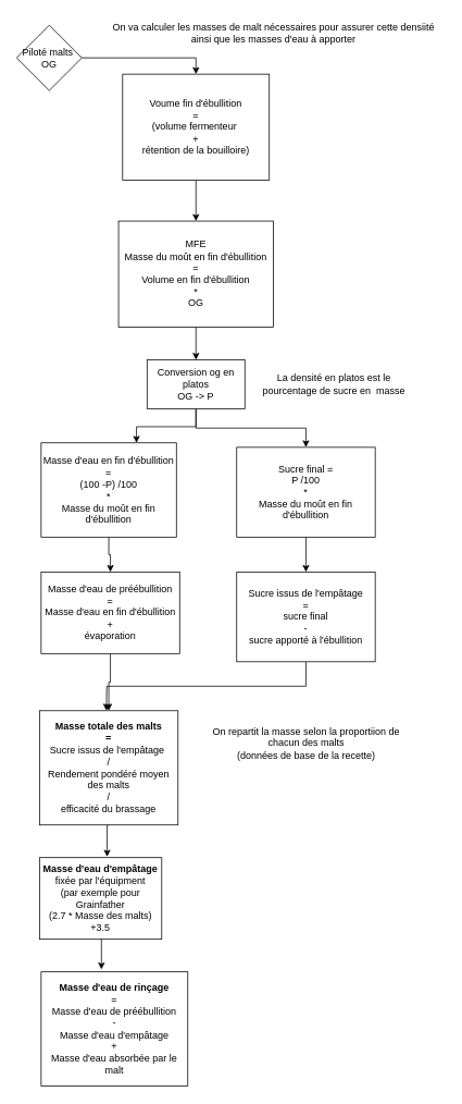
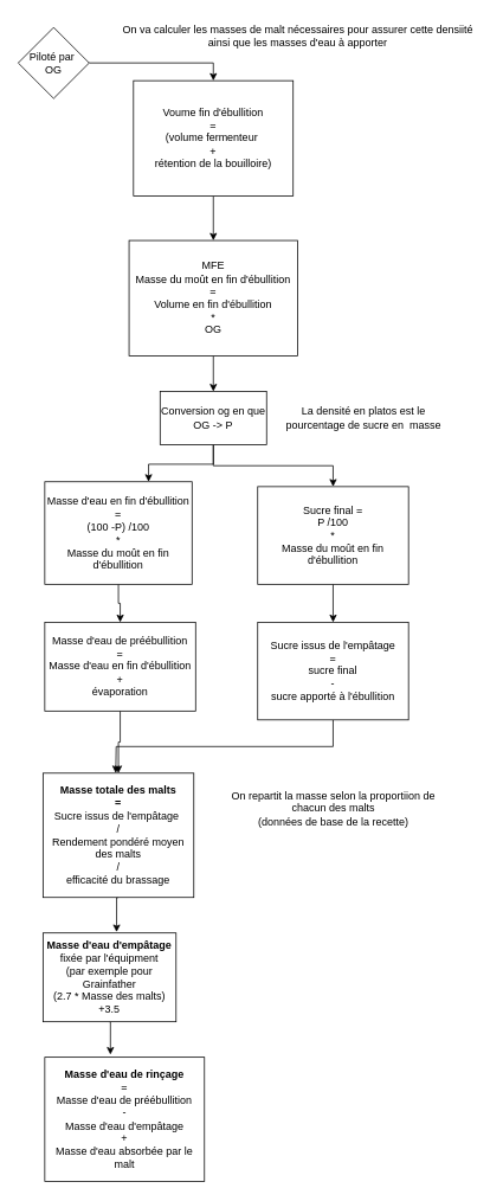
  <mxCell id="0" />
  <mxCell id="1" parent="0" />
  <mxCell id="2" style="edgeStyle=orthogonalEdgeStyle;rounded=0;orthogonalLoop=1;jettySize=auto;html=1;exitX=0.5;exitY=1;exitDx=0;exitDy=0;entryX=0.5;entryY=0;entryDx=0;entryDy=0;" edge="1" parent="1" source="3" target="7"><mxGeometry relative="1" as="geometry" /></mxCell>
  <mxCell id="3" value="Voume fin d'ébullition&lt;br&gt;=&lt;br&gt;(volume fermenteur&amp;nbsp;&lt;br&gt;+&lt;br&gt;rétention de la bouilloire)" style="rounded=0;whiteSpace=wrap;html=1;" vertex="1" parent="1"><mxGeometry x="150" y="90" width="180" height="130" as="geometry" /></mxCell>
  <mxCell id="4" style="edgeStyle=orthogonalEdgeStyle;rounded=0;orthogonalLoop=1;jettySize=auto;html=1;exitX=1;exitY=0.5;exitDx=0;exitDy=0;entryX=0.5;entryY=0;entryDx=0;entryDy=0;" edge="1" parent="1" source="5" target="3"><mxGeometry relative="1" as="geometry" /></mxCell>
- <mxCell id="5" value="Piloté malts&amp;nbsp;&lt;br&gt;OG" style="rhombus;whiteSpace=wrap;html=1;" vertex="1" parent="1"><mxGeometry x="20" y="30" width="80" height="80" as="geometry" /></mxCell>
+ <mxCell id="5" value="Piloté par&amp;nbsp;&lt;br&gt;OG" style="rhombus;whiteSpace=wrap;html=1;" vertex="1" parent="1"><mxGeometry x="20" y="30" width="80" height="80" as="geometry" /></mxCell>
  <mxCell id="6" style="edgeStyle=orthogonalEdgeStyle;rounded=0;orthogonalLoop=1;jettySize=auto;html=1;exitX=0.5;exitY=1;exitDx=0;exitDy=0;entryX=0.5;entryY=0;entryDx=0;entryDy=0;" edge="1" parent="1" source="7" target="10"><mxGeometry relative="1" as="geometry" /></mxCell>
  <mxCell id="7" value="MFE&lt;br&gt;Masse du moût en fin d'ébullition&lt;br&gt;=&lt;br&gt;Volume en fin d'ébullition&lt;br&gt;*&lt;br&gt;OG" style="rounded=0;whiteSpace=wrap;html=1;" vertex="1" parent="1"><mxGeometry x="145" y="270" width="190" height="130" as="geometry" /></mxCell>
  <mxCell id="8" style="edgeStyle=orthogonalEdgeStyle;rounded=0;orthogonalLoop=1;jettySize=auto;html=1;exitX=0.5;exitY=1;exitDx=0;exitDy=0;entryX=0.5;entryY=0;entryDx=0;entryDy=0;" edge="1" parent="1" source="10" target="13"><mxGeometry relative="1" as="geometry" /></mxCell>
  <mxCell id="9" style="edgeStyle=orthogonalEdgeStyle;rounded=0;orthogonalLoop=1;jettySize=auto;html=1;exitX=0.5;exitY=1;exitDx=0;exitDy=0;" edge="1" parent="1" source="10" target="15"><mxGeometry relative="1" as="geometry"><Array as="points"><mxPoint x="240" y="522" /><mxPoint x="167" y="522" /></Array></mxGeometry></mxCell>
- <mxCell id="10" value="Conversion og en platos&lt;br&gt;OG -&amp;gt; P" style="rounded=0;whiteSpace=wrap;html=1;" vertex="1" parent="1"><mxGeometry x="180" y="440" width="120" height="60" as="geometry" /></mxCell>
+ <mxCell id="10" value="Conversion og en que&lt;br&gt;OG -&amp;gt; P" style="rounded=0;whiteSpace=wrap;html=1;" vertex="1" parent="1"><mxGeometry x="180" y="440" width="120" height="60" as="geometry" /></mxCell>
  <mxCell id="11" value="La densité en platos est le &lt;br&gt;pourcentage de sucre en&amp;nbsp; masse" style="text;html=1;align=center;verticalAlign=middle;resizable=0;points=[];autosize=1;strokeColor=none;fillColor=none;" vertex="1" parent="1"><mxGeometry x="309" y="450" width="200" height="40" as="geometry" /></mxCell>
  <mxCell id="12" style="edgeStyle=orthogonalEdgeStyle;rounded=0;orthogonalLoop=1;jettySize=auto;html=1;exitX=0.5;exitY=1;exitDx=0;exitDy=0;" edge="1" parent="1" source="13" target="21"><mxGeometry relative="1" as="geometry" /></mxCell>
  <mxCell id="13" value="Sucre final =&lt;br&gt;P /100&lt;br&gt;*&lt;br&gt;Masse du moût en fin d'ébullition" style="rounded=0;whiteSpace=wrap;html=1;" vertex="1" parent="1"><mxGeometry x="290" y="547.25" width="170" height="110" as="geometry" /></mxCell>
  <mxCell id="14" style="edgeStyle=orthogonalEdgeStyle;rounded=0;orthogonalLoop=1;jettySize=auto;html=1;exitX=0.5;exitY=1;exitDx=0;exitDy=0;entryX=0.5;entryY=0;entryDx=0;entryDy=0;" edge="1" parent="1" source="15" target="17"><mxGeometry relative="1" as="geometry" /></mxCell>
  <mxCell id="15" value="Masse d'eau en fin d'ébullition&lt;br&gt;=&lt;br&gt;(100 -P) /100&lt;br&gt;*&lt;br&gt;Masse du moût en fin d'ébullition&lt;br&gt;" style="rounded=0;whiteSpace=wrap;html=1;" vertex="1" parent="1"><mxGeometry x="50" y="541.75" width="166" height="115.5" as="geometry" /></mxCell>
  <mxCell id="16" style="edgeStyle=orthogonalEdgeStyle;rounded=0;orthogonalLoop=1;jettySize=auto;html=1;exitX=0.5;exitY=1;exitDx=0;exitDy=0;entryX=0.5;entryY=0;entryDx=0;entryDy=0;" edge="1" parent="1" source="17" target="19"><mxGeometry relative="1" as="geometry" /></mxCell>
  <mxCell id="17" value="Masse d'eau de préébullition&lt;br&gt;=&lt;br&gt;Masse d'eau en fin d'ébullition&lt;br&gt;+&lt;br&gt;évaporation" style="rounded=0;whiteSpace=wrap;html=1;" vertex="1" parent="1"><mxGeometry x="50" y="700" width="170" height="100" as="geometry" /></mxCell>
  <mxCell id="18" style="edgeStyle=orthogonalEdgeStyle;rounded=0;orthogonalLoop=1;jettySize=auto;html=1;exitX=0.5;exitY=1;exitDx=0;exitDy=0;entryX=0.553;entryY=-0.01;entryDx=0;entryDy=0;entryPerimeter=0;" edge="1" parent="1" source="19" target="24"><mxGeometry relative="1" as="geometry" /></mxCell>
  <mxCell id="19" value="&lt;b&gt;Masse totale des malts&lt;br&gt;=&lt;/b&gt;&lt;br&gt;Sucre issus de l'empâtage&amp;nbsp;&lt;br&gt;/&lt;br&gt;Rendement pondéré moyen des malts&lt;br&gt;/&lt;br&gt;efficacité du brassage" style="rounded=0;whiteSpace=wrap;html=1;" vertex="1" parent="1"><mxGeometry x="48" y="870" width="170" height="140" as="geometry" /></mxCell>
  <mxCell id="20" style="edgeStyle=orthogonalEdgeStyle;rounded=0;orthogonalLoop=1;jettySize=auto;html=1;exitX=0.5;exitY=1;exitDx=0;exitDy=0;" edge="1" parent="1" source="21"><mxGeometry relative="1" as="geometry"><mxPoint x="130" y="870" as="targetPoint" /></mxGeometry></mxCell>
  <mxCell id="21" value="Sucre issus de l'empâtage&lt;br&gt;=&lt;br&gt;sucre final&lt;br&gt;-&lt;br&gt;sucre apporté à l'ébullition" style="rounded=0;whiteSpace=wrap;html=1;" vertex="1" parent="1"><mxGeometry x="290" y="700" width="170" height="110" as="geometry" /></mxCell>
  <mxCell id="22" value="On repartit la masse selon la proportiion de&lt;br&gt;chacun des malts&lt;br&gt;(données de base de la recette)" style="text;html=1;align=center;verticalAlign=middle;resizable=0;points=[];autosize=1;strokeColor=none;fillColor=none;" vertex="1" parent="1"><mxGeometry x="250" y="880" width="250" height="60" as="geometry" /></mxCell>
  <mxCell id="23" style="edgeStyle=orthogonalEdgeStyle;rounded=0;orthogonalLoop=1;jettySize=auto;html=1;exitX=0.5;exitY=1;exitDx=0;exitDy=0;entryX=0.411;entryY=-0.021;entryDx=0;entryDy=0;entryPerimeter=0;" edge="1" parent="1" source="24" target="25"><mxGeometry relative="1" as="geometry" /></mxCell>
  <mxCell id="24" value="&lt;b&gt;Masse d'eau d'empâtage&lt;/b&gt;&lt;br&gt;fixée par l'équipment&lt;br&gt;(par exemple pour Grainfather&lt;br&gt;(2.7 * Masse des malts)&lt;br&gt;+3.5" style="rounded=0;whiteSpace=wrap;html=1;" vertex="1" parent="1"><mxGeometry x="48" y="1050" width="150" height="100" as="geometry" /></mxCell>
  <mxCell id="25" value="&lt;b&gt;Masse d'eau de rinçage&lt;/b&gt;&lt;br&gt;=&lt;br&gt;Masse d'eau de préébullition&lt;br&gt;-&lt;br&gt;Masse d'eau d'empâtage&lt;br&gt;+&lt;br&gt;Masse d'eau absorbée par le malt" style="rounded=0;whiteSpace=wrap;html=1;" vertex="1" parent="1"><mxGeometry x="50" y="1190" width="180" height="140" as="geometry" /></mxCell>
  <mxCell id="26" value="On va calculer les masses de malt nécessaires pour assurer cette densiité&lt;br&gt;ainsi que les masses d'eau à apporter" style="text;html=1;align=center;verticalAlign=middle;resizable=0;points=[];autosize=1;strokeColor=none;fillColor=none;" vertex="1" parent="1"><mxGeometry x="125" y="20" width="420" height="40" as="geometry" /></mxCell>
